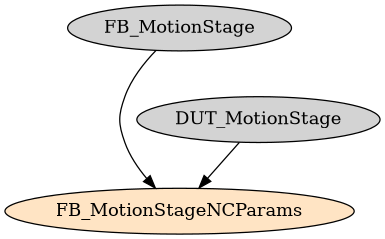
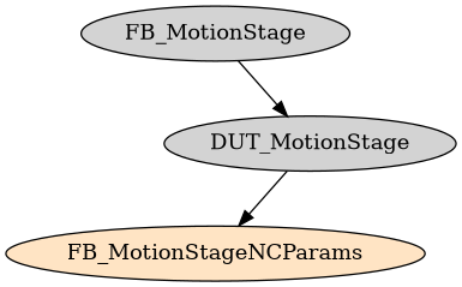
  digraph {
    node [style=filled]
    FB_MotionStageNCParams [fillcolor=bisque]
    DUT_MotionStage
    FB_MotionStage
    DUT_MotionStage -> FB_MotionStageNCParams
-   FB_MotionStage -> FB_MotionStageNCParams
+   FB_MotionStage -> DUT_MotionStage
  }
